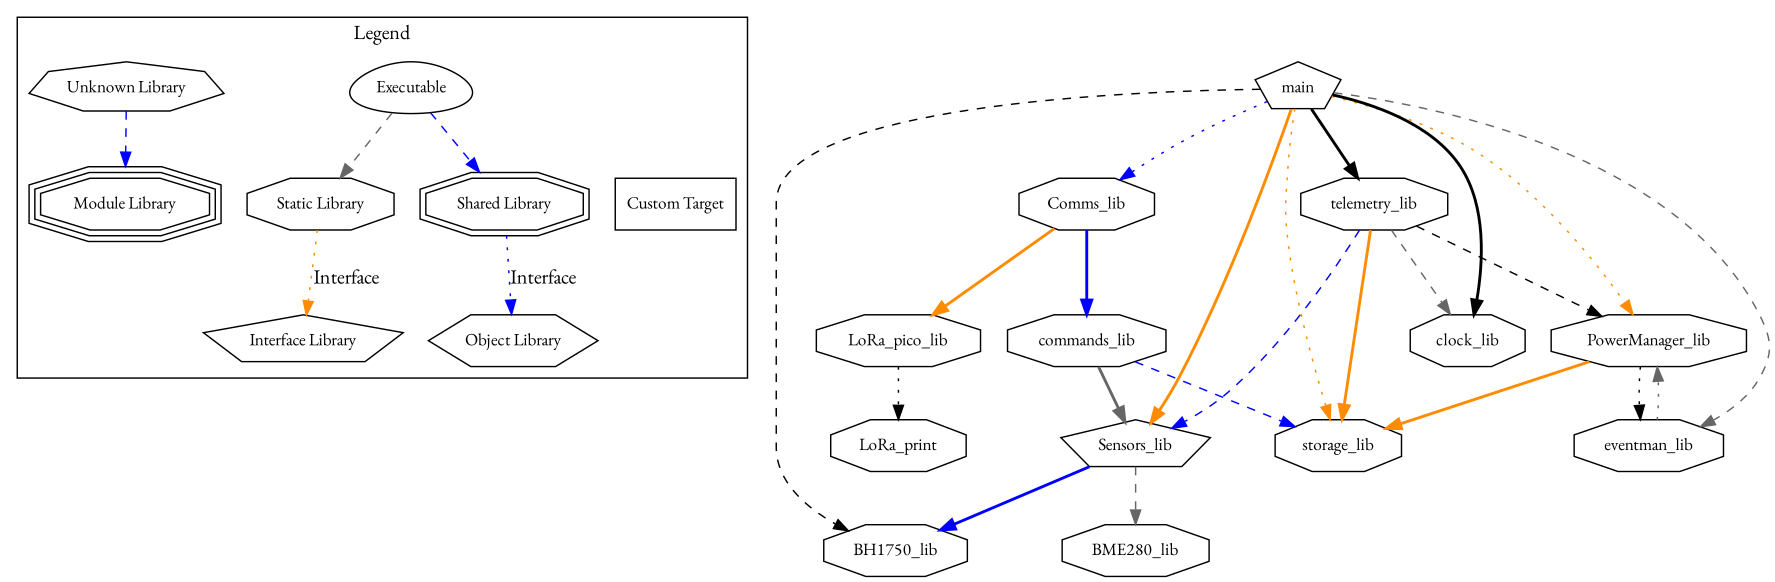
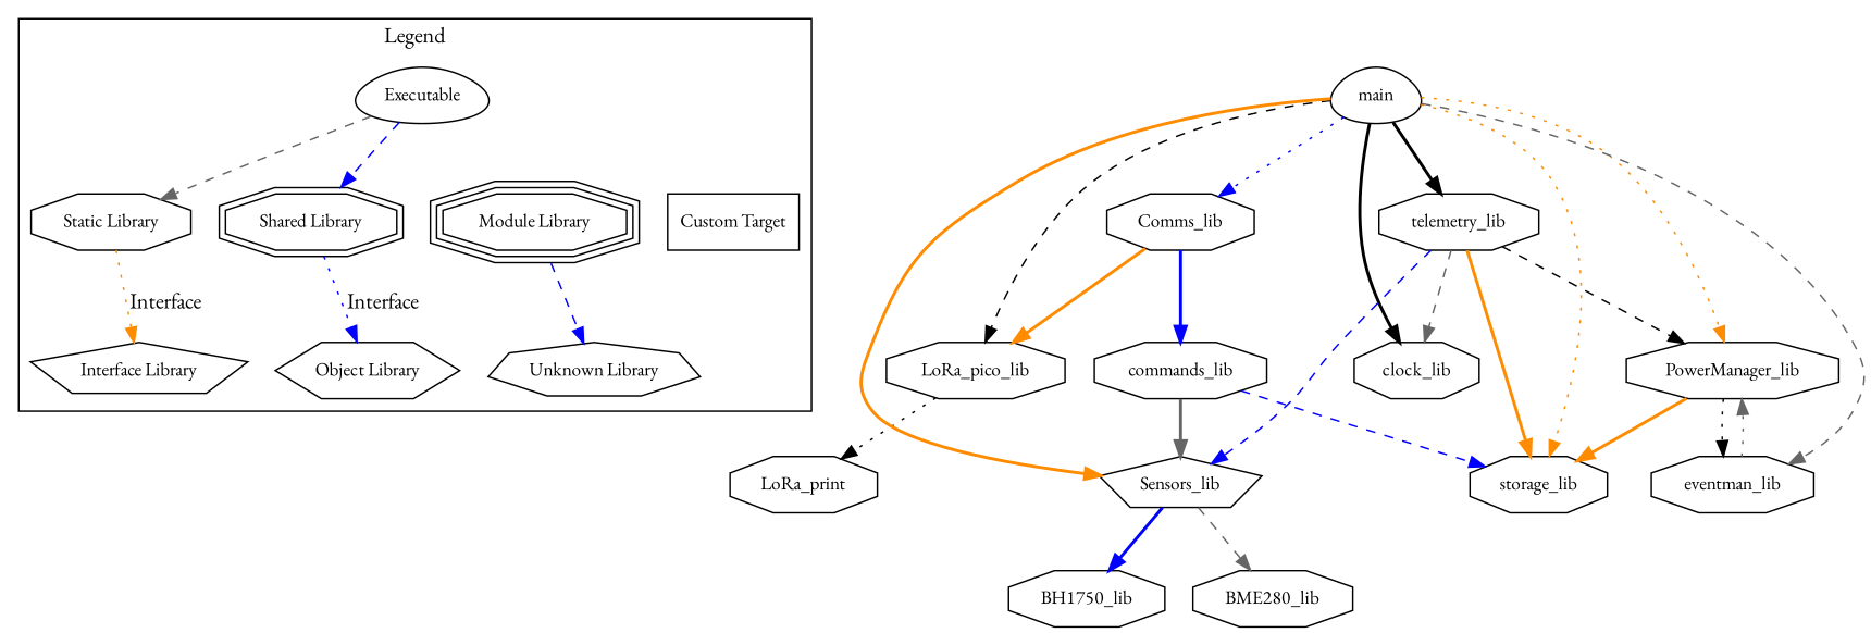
  digraph {
    fontname="EB Garamond"
    node [fontname="EB Garamond" fontsize=12 shape=octagon]
    edge [color=blue fontname="EB Garamond" style=dashed]
    n1 [label=Executable shape=egg]
    n2 [label="Static Library"]
    n3 [label="Shared Library" shape=doubleoctagon]
    n4 [label="Module Library" shape=tripleoctagon]
    n5 [label="Custom Target" shape=box]
    n6 [label="Interface Library" shape=pentagon]
    n7 [label="Object Library" shape=hexagon]
    n8 [label="Unknown Library" shape=septagon]
    n9 [label=BH1750_lib]
    n10 [label=BME280_lib]
    n11 [label=Comms_lib]
    n12 [label=LoRa_pico_lib]
    n13 [label=commands_lib]
    n14 [label=LoRa_print]
    n15 [label=Sensors_lib shape=pentagon]
    n16 [label=storage_lib]
    n17 [label=PowerManager_lib]
    n18 [label=eventman_lib]
    n19 [label=clock_lib]
-   n20 [label=main shape=pentagon]
+   n20 [label=main shape=egg]
    n21 [label=telemetry_lib]
    subgraph cluster_1 {
      color=black
      label=Legend
      n1
      n2
      n3
      n4
      n5
      n6
      n7
      n8
    }
    n1 -> n2 [color=gray40]
    n1 -> n3
    n1 -> n4 [style=invis color=""]
    n1 -> n5 [style=invis color=""]
    n2 -> n6 [color=darkorange label=Interface style=dotted]
    n3 -> n7 [label=Interface style=dotted]
-   n8 -> n4
+   n4 -> n8
    n11 -> n12 [color=darkorange style=bold]
    n11 -> n13 [style=bold]
    n12 -> n14 [color=black style=dotted]
    n13 -> n15 [color=gray40 style=bold]
    n13 -> n16
    n15 -> n9 [style=bold]
    n15 -> n10 [color=gray40]
    n17 -> n16 [color=darkorange style=bold]
    n17 -> n18 [color=black style=dotted]
    n18 -> n17 [color=gray40 style=dotted]
    n20 -> n11 [style=dotted]
-   n20 -> n9 [color=black]
+   n20 -> n12 [color=black]
    n20 -> n15 [color=darkorange style=bold]
    n20 -> n16 [color=darkorange style=dotted]
    n20 -> n17 [color=darkorange style=dotted]
    n20 -> n18 [color=gray40]
    n20 -> n19 [color=black style=bold]
    n20 -> n21 [color=black style=bold]
    n21 -> n15
    n21 -> n16 [color=darkorange style=bold]
    n21 -> n17 [color=black]
    n21 -> n19 [color=gray40]
  }
